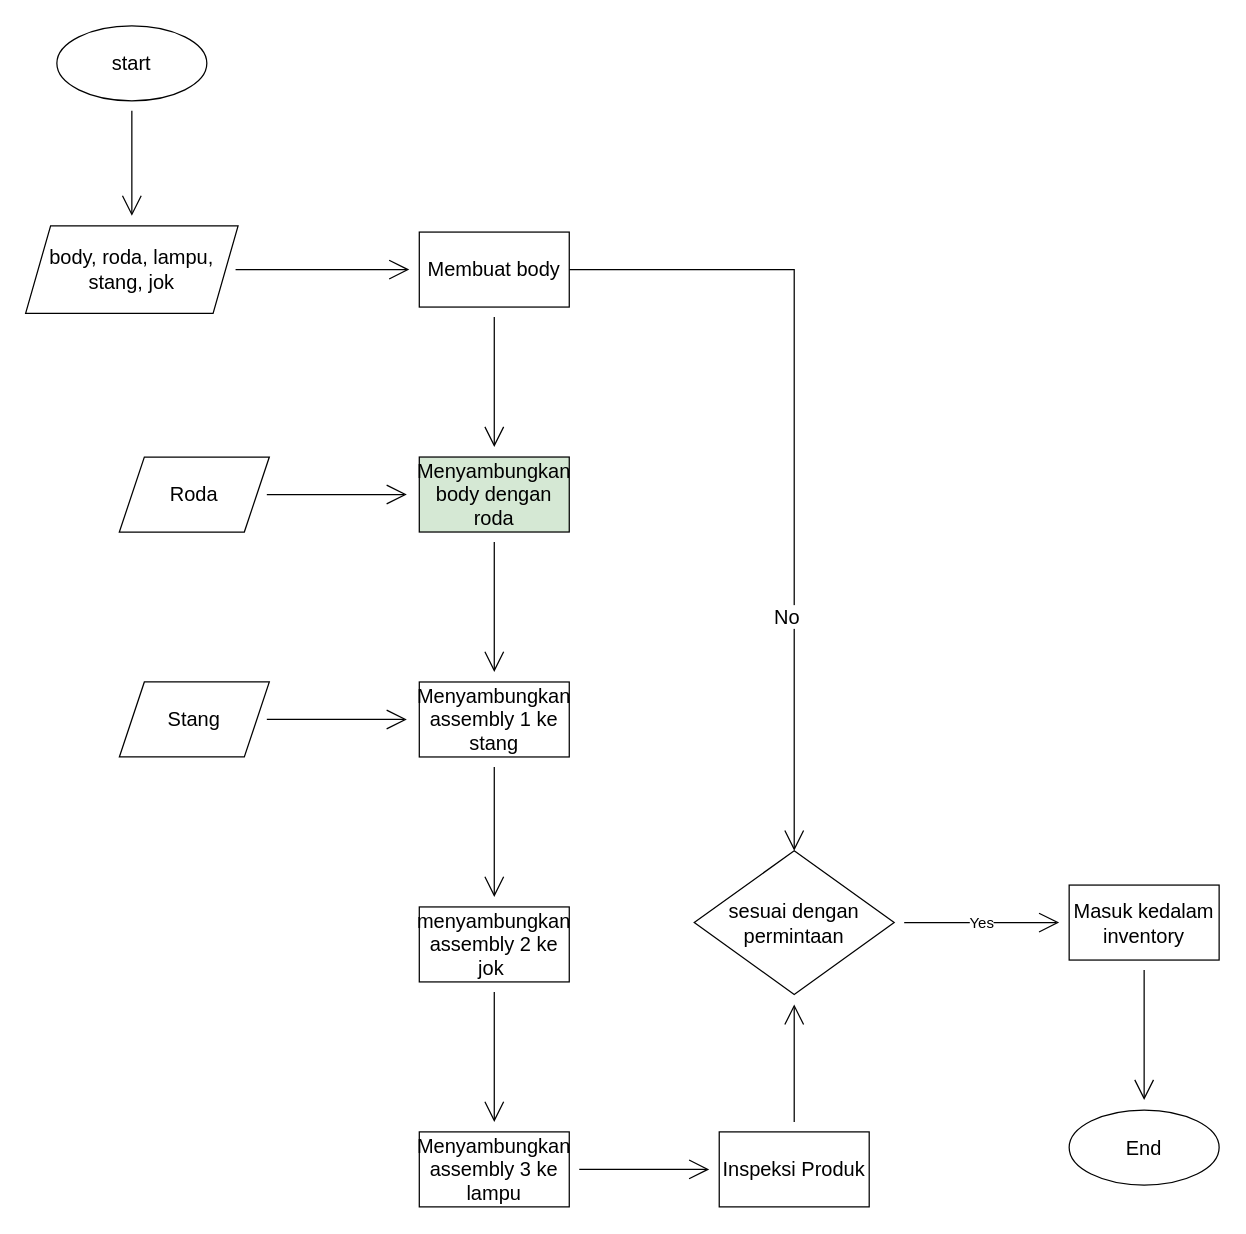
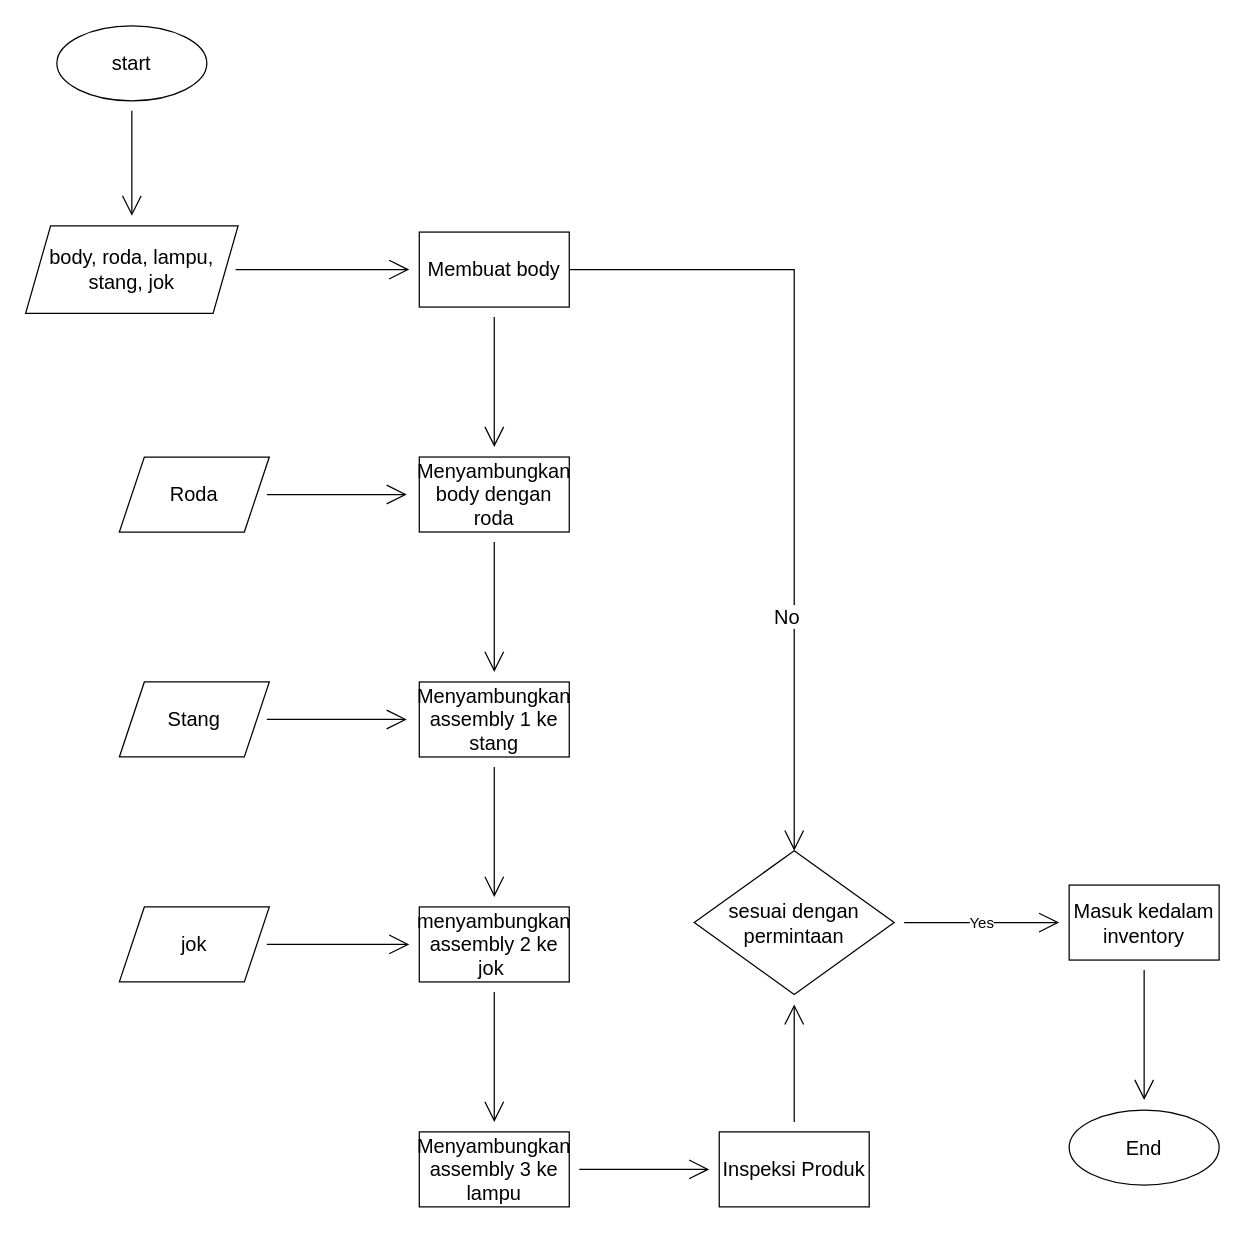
  <mxCell id="0" />
  <mxCell id="1" parent="0" />
  <mxCell id="2" value="" style="edgeStyle=none;curved=1;rounded=0;orthogonalLoop=1;jettySize=auto;html=1;fontSize=12;endArrow=open;startSize=14;endSize=14;sourcePerimeterSpacing=8;targetPerimeterSpacing=8;" edge="1" parent="1" source="3" target="5"><mxGeometry relative="1" as="geometry" /></mxCell>
  <mxCell id="3" value="start" style="ellipse;whiteSpace=wrap;html=1;fontSize=16;" vertex="1" parent="1"><mxGeometry x="45" y="20" width="120" height="60" as="geometry" /></mxCell>
  <mxCell id="4" value="" style="edgeStyle=none;curved=1;rounded=0;orthogonalLoop=1;jettySize=auto;html=1;fontSize=12;endArrow=open;startSize=14;endSize=14;sourcePerimeterSpacing=8;targetPerimeterSpacing=8;" edge="1" parent="1" source="5" target="9"><mxGeometry relative="1" as="geometry" /></mxCell>
  <mxCell id="5" value="body, roda, lampu, stang, jok" style="shape=parallelogram;perimeter=parallelogramPerimeter;whiteSpace=wrap;html=1;fixedSize=1;fontSize=16;" vertex="1" parent="1"><mxGeometry x="20" y="180" width="170" height="70" as="geometry" /></mxCell>
  <mxCell id="6" value="" style="edgeStyle=none;curved=1;rounded=0;orthogonalLoop=1;jettySize=auto;html=1;fontSize=12;endArrow=open;startSize=14;endSize=14;sourcePerimeterSpacing=8;targetPerimeterSpacing=8;" edge="1" parent="1" source="9" target="11"><mxGeometry relative="1" as="geometry" /></mxCell>
  <mxCell id="7" style="edgeStyle=orthogonalEdgeStyle;rounded=0;orthogonalLoop=1;jettySize=auto;html=1;exitX=1;exitY=0.5;exitDx=0;exitDy=0;entryX=0.5;entryY=0;entryDx=0;entryDy=0;fontSize=12;endArrow=open;startSize=14;endSize=14;sourcePerimeterSpacing=8;targetPerimeterSpacing=8;" edge="1" parent="1" source="9" target="27"><mxGeometry relative="1" as="geometry" /></mxCell>
  <mxCell id="8" value="No" style="edgeLabel;html=1;align=center;verticalAlign=middle;resizable=0;points=[];fontSize=16;" vertex="1" connectable="0" parent="7"><mxGeometry x="0.416" y="-7" relative="1" as="geometry"><mxPoint as="offset" /></mxGeometry></mxCell>
  <mxCell id="9" value="Membuat body" style="whiteSpace=wrap;html=1;fontSize=16;" vertex="1" parent="1"><mxGeometry x="335" y="185" width="120" height="60" as="geometry" /></mxCell>
  <mxCell id="10" value="" style="edgeStyle=none;curved=1;rounded=0;orthogonalLoop=1;jettySize=auto;html=1;fontSize=12;endArrow=open;startSize=14;endSize=14;sourcePerimeterSpacing=8;targetPerimeterSpacing=8;" edge="1" parent="1" source="11" target="15"><mxGeometry relative="1" as="geometry" /></mxCell>
- <mxCell id="11" value="Menyambungkan body dengan roda" style="whiteSpace=wrap;html=1;fontSize=16;fillColor=#d5e8d4;" vertex="1" parent="1"><mxGeometry x="335" y="365" width="120" height="60" as="geometry" /></mxCell>
+ <mxCell id="11" value="Menyambungkan body dengan roda" style="whiteSpace=wrap;html=1;fontSize=16;" vertex="1" parent="1"><mxGeometry x="335" y="365" width="120" height="60" as="geometry" /></mxCell>
  <mxCell id="12" style="edgeStyle=none;curved=1;rounded=0;orthogonalLoop=1;jettySize=auto;html=1;fontSize=12;endArrow=open;startSize=14;endSize=14;sourcePerimeterSpacing=8;targetPerimeterSpacing=8;" edge="1" parent="1" source="13"><mxGeometry relative="1" as="geometry"><mxPoint x="325" y="395" as="targetPoint" /></mxGeometry></mxCell>
  <mxCell id="13" value="Roda" style="shape=parallelogram;perimeter=parallelogramPerimeter;whiteSpace=wrap;html=1;fixedSize=1;fontSize=16;" vertex="1" parent="1"><mxGeometry x="95" y="365" width="120" height="60" as="geometry" /></mxCell>
  <mxCell id="14" value="" style="edgeStyle=none;curved=1;rounded=0;orthogonalLoop=1;jettySize=auto;html=1;fontSize=12;endArrow=open;startSize=14;endSize=14;sourcePerimeterSpacing=8;targetPerimeterSpacing=8;" edge="1" parent="1" source="15" target="19"><mxGeometry relative="1" as="geometry" /></mxCell>
  <mxCell id="15" value="Menyambungkan assembly 1 ke stang" style="whiteSpace=wrap;html=1;fontSize=16;" vertex="1" parent="1"><mxGeometry x="335" y="545" width="120" height="60" as="geometry" /></mxCell>
  <mxCell id="16" style="edgeStyle=none;curved=1;rounded=0;orthogonalLoop=1;jettySize=auto;html=1;fontSize=12;endArrow=open;startSize=14;endSize=14;sourcePerimeterSpacing=8;targetPerimeterSpacing=8;" edge="1" parent="1" source="17"><mxGeometry relative="1" as="geometry"><mxPoint x="325" y="575" as="targetPoint" /></mxGeometry></mxCell>
  <mxCell id="17" value="Stang" style="shape=parallelogram;perimeter=parallelogramPerimeter;whiteSpace=wrap;html=1;fixedSize=1;fontSize=16;" vertex="1" parent="1"><mxGeometry x="95" y="545" width="120" height="60" as="geometry" /></mxCell>
  <mxCell id="18" value="" style="edgeStyle=none;curved=1;rounded=0;orthogonalLoop=1;jettySize=auto;html=1;fontSize=12;endArrow=open;startSize=14;endSize=14;sourcePerimeterSpacing=8;targetPerimeterSpacing=8;" edge="1" parent="1" source="19" target="23"><mxGeometry relative="1" as="geometry" /></mxCell>
  <mxCell id="19" value="menyambungkan assembly 2 ke jok&amp;nbsp;" style="whiteSpace=wrap;html=1;fontSize=16;" vertex="1" parent="1"><mxGeometry x="335" y="725" width="120" height="60" as="geometry" /></mxCell>
+ <mxCell id="20" value="" style="edgeStyle=none;curved=1;rounded=0;orthogonalLoop=1;jettySize=auto;html=1;fontSize=12;endArrow=open;startSize=14;endSize=14;sourcePerimeterSpacing=8;targetPerimeterSpacing=8;" edge="1" parent="1" source="21" target="19"><mxGeometry relative="1" as="geometry" /></mxCell>
+ <mxCell id="21" value="jok" style="shape=parallelogram;perimeter=parallelogramPerimeter;whiteSpace=wrap;html=1;fixedSize=1;fontSize=16;" vertex="1" parent="1"><mxGeometry x="95" y="725" width="120" height="60" as="geometry" /></mxCell>
  <mxCell id="22" value="" style="edgeStyle=none;curved=1;rounded=0;orthogonalLoop=1;jettySize=auto;html=1;fontSize=12;endArrow=open;startSize=14;endSize=14;sourcePerimeterSpacing=8;targetPerimeterSpacing=8;" edge="1" parent="1" source="23" target="25"><mxGeometry relative="1" as="geometry" /></mxCell>
  <mxCell id="23" value="Menyambungkan assembly 3 ke lampu" style="whiteSpace=wrap;html=1;fontSize=16;" vertex="1" parent="1"><mxGeometry x="335" y="905" width="120" height="60" as="geometry" /></mxCell>
  <mxCell id="24" value="" style="edgeStyle=none;curved=1;rounded=0;orthogonalLoop=1;jettySize=auto;html=1;fontSize=12;endArrow=open;startSize=14;endSize=14;sourcePerimeterSpacing=8;targetPerimeterSpacing=8;" edge="1" parent="1" source="25" target="27"><mxGeometry relative="1" as="geometry" /></mxCell>
  <mxCell id="25" value="Inspeksi Produk" style="whiteSpace=wrap;html=1;fontSize=16;" vertex="1" parent="1"><mxGeometry x="575" y="905" width="120" height="60" as="geometry" /></mxCell>
  <mxCell id="26" value="Yes" style="edgeStyle=orthogonalEdgeStyle;rounded=0;orthogonalLoop=1;jettySize=auto;html=1;fontSize=12;endArrow=open;startSize=14;endSize=14;sourcePerimeterSpacing=8;targetPerimeterSpacing=8;" edge="1" parent="1" source="27" target="29"><mxGeometry relative="1" as="geometry" /></mxCell>
  <mxCell id="27" value="sesuai dengan permintaan" style="rhombus;whiteSpace=wrap;html=1;fontSize=16;" vertex="1" parent="1"><mxGeometry x="555" y="680" width="160" height="115" as="geometry" /></mxCell>
  <mxCell id="28" value="" style="edgeStyle=orthogonalEdgeStyle;rounded=0;orthogonalLoop=1;jettySize=auto;html=1;fontSize=12;endArrow=open;startSize=14;endSize=14;sourcePerimeterSpacing=8;targetPerimeterSpacing=8;" edge="1" parent="1" source="29" target="30"><mxGeometry relative="1" as="geometry" /></mxCell>
  <mxCell id="29" value="Masuk kedalam inventory" style="whiteSpace=wrap;html=1;fontSize=16;" vertex="1" parent="1"><mxGeometry x="855" y="707.5" width="120" height="60" as="geometry" /></mxCell>
  <mxCell id="30" value="End" style="ellipse;whiteSpace=wrap;html=1;fontSize=16;" vertex="1" parent="1"><mxGeometry x="855" y="887.5" width="120" height="60" as="geometry" /></mxCell>
